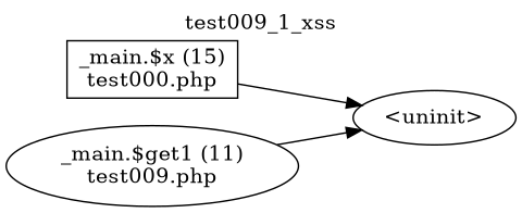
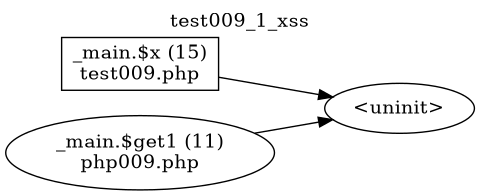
  digraph {
    label=test009_1_xss
    labelloc=t
    rankdir=LR
    node [shape=ellipse]
-   n1 [label="_main.$x (15)\ntest000.php" shape=box]
+   n1 [label="_main.$x (15)\ntest009.php" shape=box]
    n2 [label="<uninit>"]
-   n3 [label="_main.$get1 (11)\ntest009.php"]
+   n3 [label="_main.$get1 (11)\nphp009.php"]
    n1 -> n2
    n3 -> n2
  }
